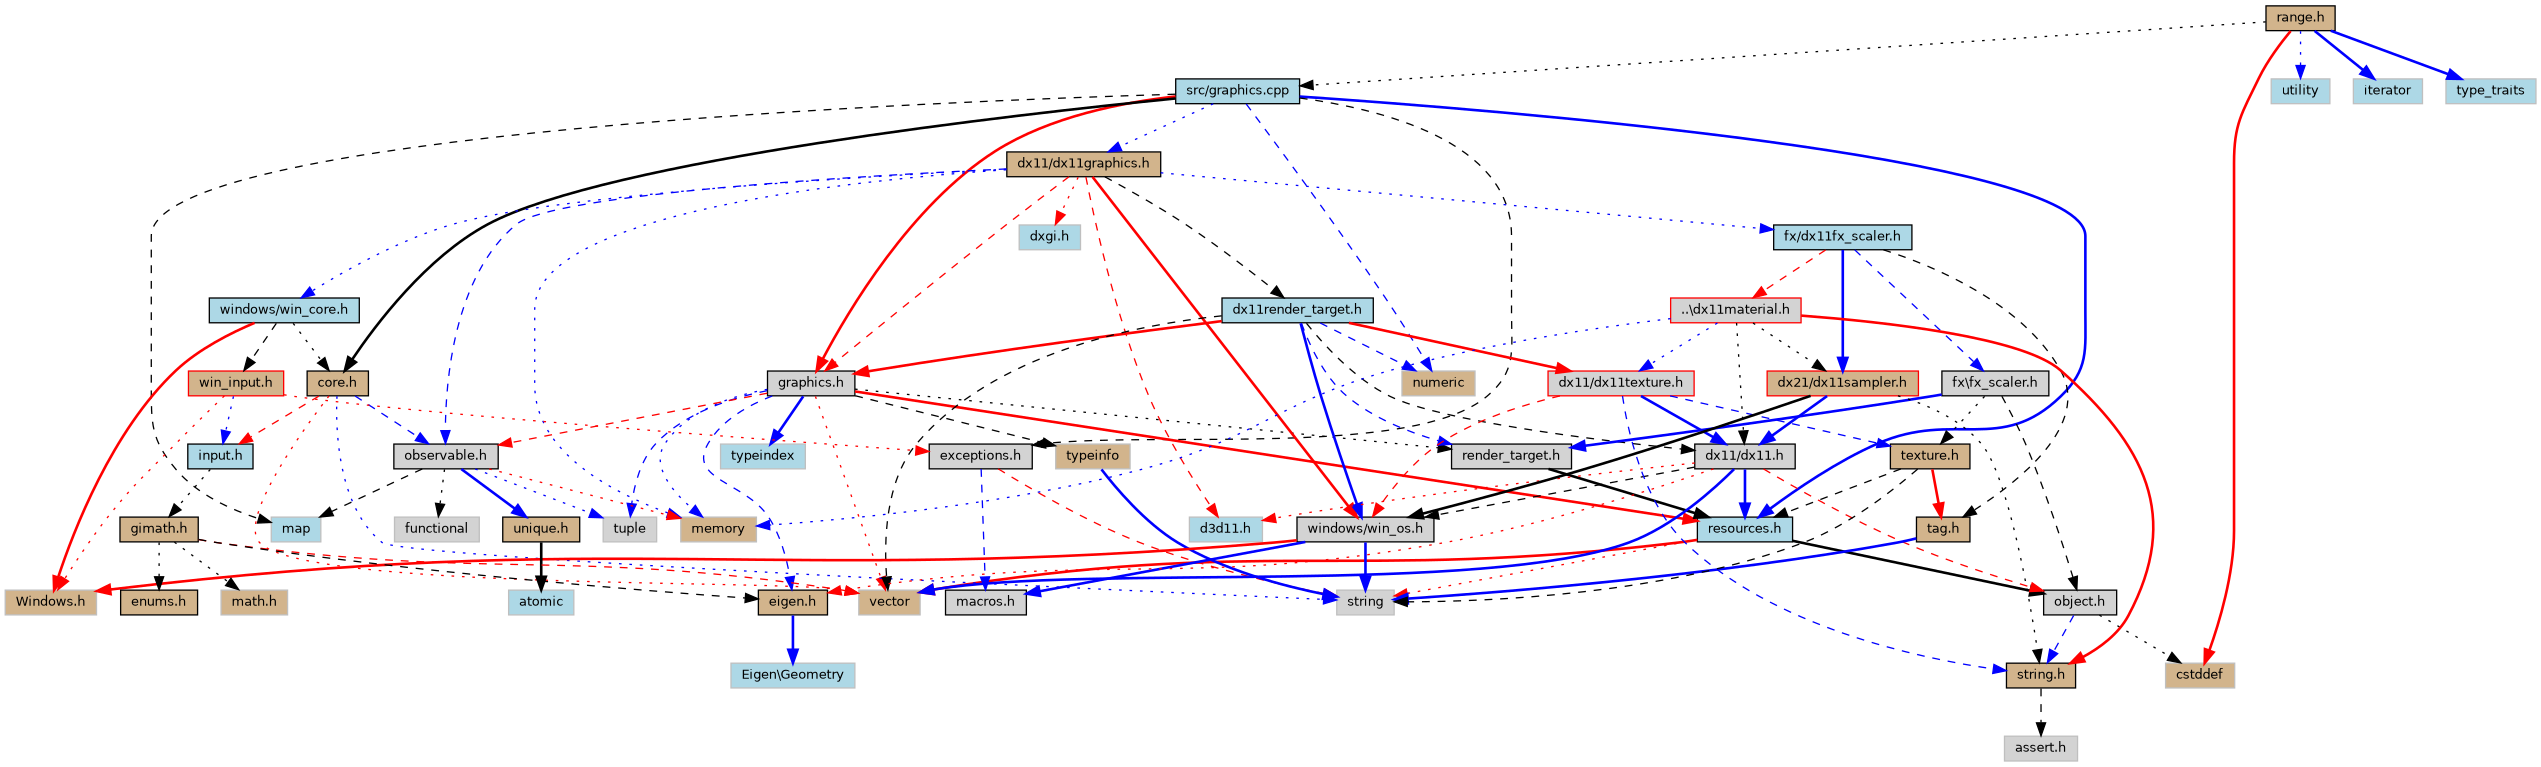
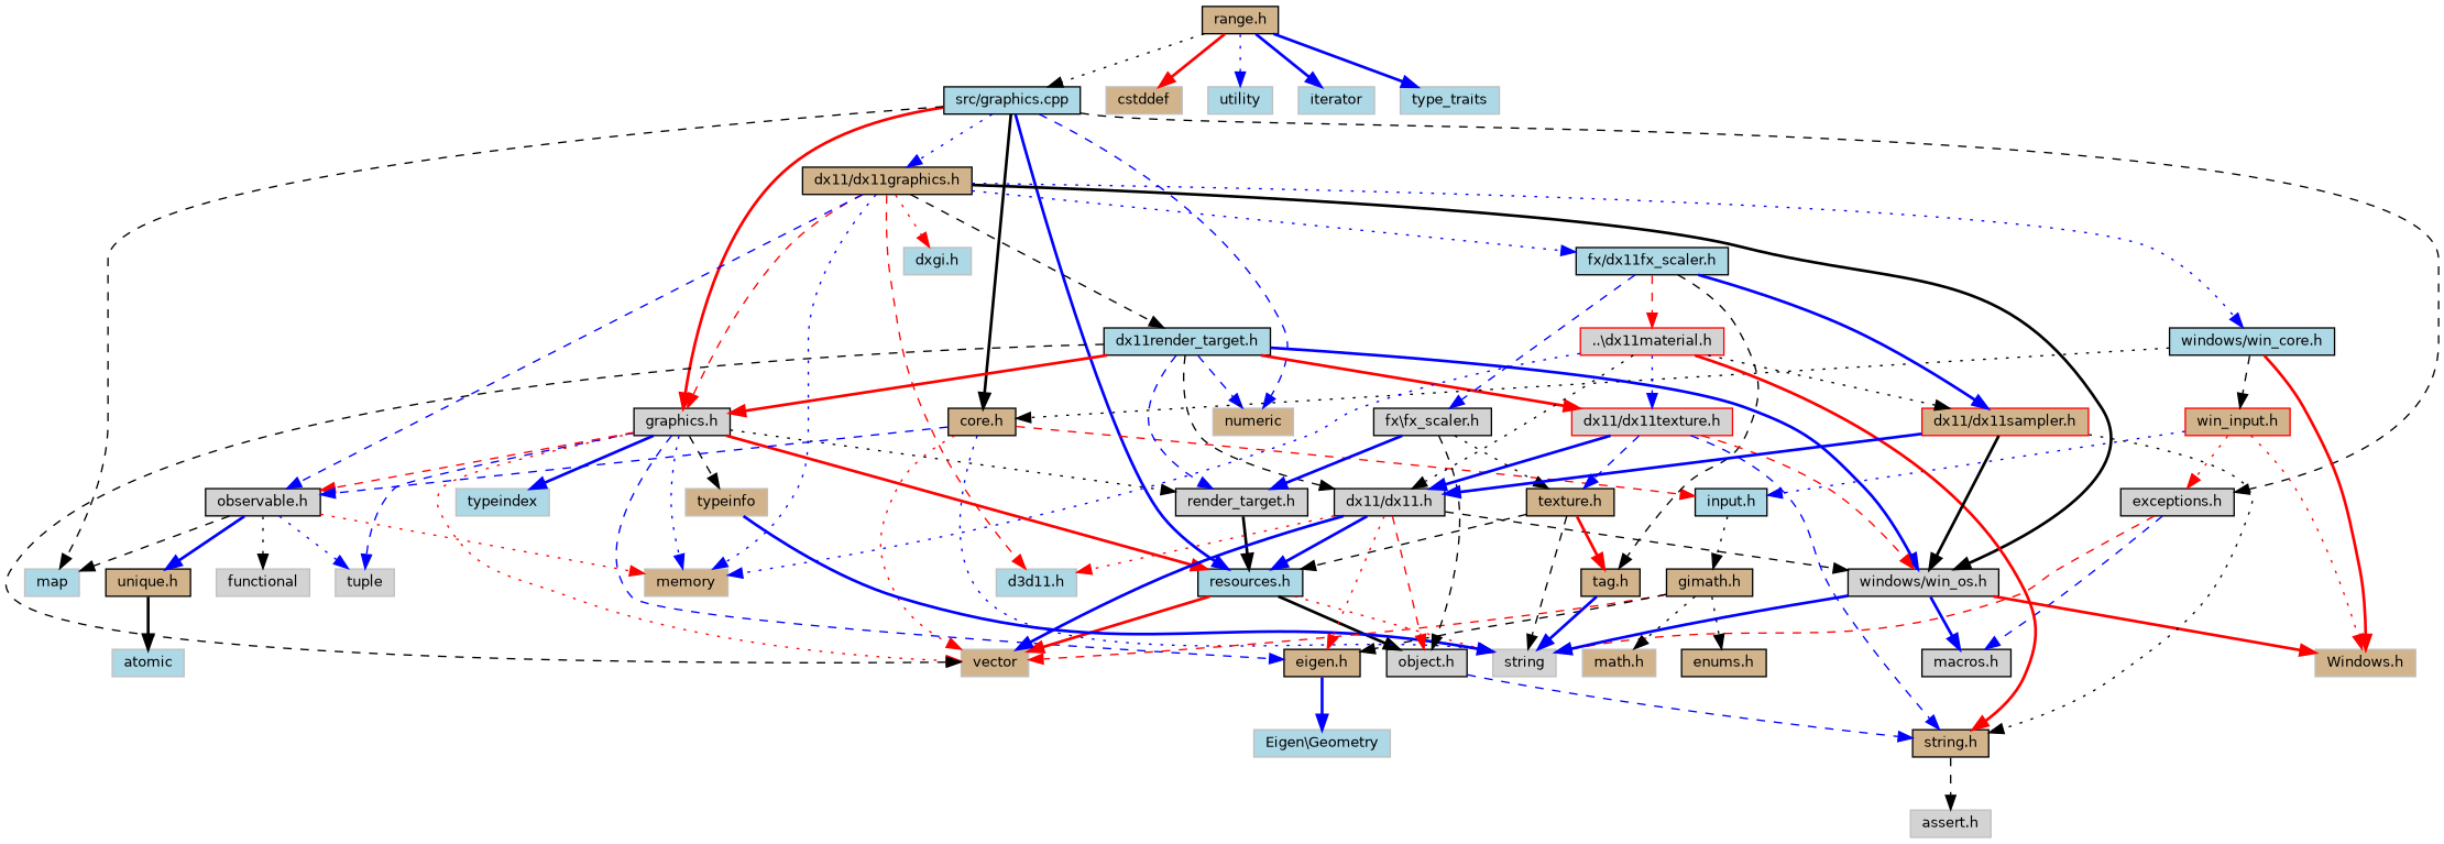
  digraph {
    node [color=black fillcolor=tan fontname=Helvetica fontsize=10 shape=record style=filled]
    edge [color=blue fontname=Helvetica fontsize=10 labelfontname=Helvetica labelfontsize=10 style=dashed]
    n1 [fillcolor=lightblue fontcolor=black height=0.2 label="src/graphics.cpp" width=0.4]
    n2 [fillcolor=lightgrey height=0.2 label="graphics.h" width=0.4]
    n3 [fillcolor=lightblue height=0.2 label="resources.h" width=0.4]
    n4 [color=grey75 fillcolor=lightblue height=0.2 label=map width=0.4]
    n5 [color=grey75 height=0.2 label=numeric width=0.4]
    n6 [fillcolor=lightgrey height=0.2 label="exceptions.h" width=0.4]
    n7 [height=0.2 label="core.h" width=0.4]
    n8 [height=0.2 label="dx11/dx11graphics.h" width=0.4]
    n9 [color=grey75 height=0.2 label=vector width=0.4]
    n10 [color=grey75 height=0.2 label=memory width=0.4]
    n11 [color=grey75 fillcolor=lightblue height=0.2 label=typeindex width=0.4]
    n12 [color=grey75 height=0.2 label=typeinfo width=0.4]
    n13 [color=grey75 fillcolor=lightgrey height=0.2 label=tuple width=0.4]
    n14 [fillcolor=lightgrey height=0.2 label="render_target.h" width=0.4]
    n15 [height=0.2 label="eigen.h" width=0.4]
    n16 [fillcolor=lightgrey height=0.2 label="observable.h" width=0.4]
    n17 [color=grey75 fillcolor=lightgrey height=0.2 label=string width=0.4]
    n18 [fillcolor=lightgrey height=0.2 label="object.h" width=0.4]
    n19 [fillcolor=lightgrey height=0.2 label="macros.h" width=0.4]
    n20 [fillcolor=lightblue height=0.2 label="input.h" width=0.4]
    n21 [height=0.2 label="range.h" width=0.4]
    n22 [color=grey75 height=0.2 label=cstddef width=0.4]
    n23 [color=grey75 fillcolor=lightblue height=0.2 label=utility width=0.4]
    n24 [color=grey75 fillcolor=lightblue height=0.2 label=iterator width=0.4]
    n25 [color=grey75 fillcolor=lightblue height=0.2 label=type_traits width=0.4]
    n26 [color=grey75 fillcolor=lightblue height=0.2 label="dxgi.h" width=0.4]
    n27 [color=grey75 fillcolor=lightblue height=0.2 label="d3d11.h" width=0.4]
    n28 [fillcolor=lightblue height=0.2 label="dx11render_target.h" width=0.4]
    n29 [fillcolor=lightgrey height=0.2 label="windows/win_os.h" width=0.4]
    n30 [fillcolor=lightblue height=0.2 label="windows/win_core.h" width=0.4]
    n31 [fillcolor=lightblue height=0.2 label="fx/dx11fx_scaler.h" width=0.4]
    n32 [color=grey75 fillcolor=lightblue height=0.2 label="Eigen\\Geometry" width=0.4]
    n33 [color=grey75 fillcolor=lightgrey height=0.2 label=functional width=0.4]
    n34 [height=0.2 label="unique.h" width=0.4]
    n35 [height=0.2 label="string.h" width=0.4]
    n36 [color=grey75 fillcolor=lightgrey height=0.2 label="assert.h" width=0.4]
    n37 [color=grey75 fillcolor=lightblue height=0.2 label=atomic width=0.4]
    n38 [height=0.2 label="gimath.h" width=0.4]
    n39 [color=grey75 height=0.2 label="math.h" width=0.4]
    n40 [height=0.2 label="enums.h" width=0.4]
    n41 [fillcolor=lightgrey height=0.2 label="dx11/dx11.h" width=0.4]
    n42 [color=red fillcolor=lightgrey height=0.2 label="dx11/dx11texture.h" width=0.4]
    n43 [color=grey75 height=0.2 label="Windows.h" width=0.4]
    n44 [color=red height=0.2 label="win_input.h" width=0.4]
    n45 [height=0.2 label="tag.h" width=0.4]
    n46 [fillcolor=lightgrey height=0.2 label="fx\\fx_scaler.h" width=0.4]
    n47 [color=red fillcolor=lightgrey height=0.2 label="..\\dx11material.h" width=0.4]
-   n48 [color=red height=0.2 label="dx21/dx11sampler.h" width=0.4]
+   n48 [color=red height=0.2 label="dx11/dx11sampler.h" width=0.4]
    n49 [height=0.2 label="texture.h" width=0.4]
    n1 -> n2 [color=red style=bold]
    n1 -> n3 [style=bold]
    n1 -> n4 [color=black]
    n1 -> n5
    n1 -> n6 [color=black]
    n1 -> n7 [color=black style=bold]
    n1 -> n8 [style=dotted]
    n2 -> n3 [color=red style=bold]
    n2 -> n9 [color=red style=dotted]
    n2 -> n10 [style=dotted]
    n2 -> n11 [style=bold]
    n2 -> n12 [color=black]
    n2 -> n13
    n2 -> n14 [color=black style=dotted]
    n2 -> n15
    n2 -> n16 [color=red]
    n3 -> n9 [color=red style=bold]
    n3 -> n17 [color=red style=dotted]
    n3 -> n18 [color=black style=bold]
    n6 -> n17 [color=red]
    n6 -> n19
    n7 -> n9 [color=red style=dotted]
    n7 -> n16
    n7 -> n17 [style=dotted]
    n7 -> n20 [color=red]
    n8 -> n2 [color=red]
    n8 -> n10 [style=dotted]
    n8 -> n16
    n8 -> n26 [color=red style=dotted]
    n8 -> n27 [color=red]
    n8 -> n28 [color=black]
-   n8 -> n29 [color=red style=bold]
+   n8 -> n29 [color=black style=bold]
    n8 -> n30 [style=dotted]
    n8 -> n31 [style=dotted]
    n12 -> n17 [style=bold]
    n14 -> n3 [color=black style=bold]
    n15 -> n32 [style=bold]
    n16 -> n4 [color=black]
    n16 -> n10 [color=red style=dotted]
    n16 -> n13 [style=dotted]
    n16 -> n33 [color=black style=dotted]
    n16 -> n34 [style=bold]
-   n18 -> n22 [color=black style=dotted]
    n18 -> n35
    n20 -> n38 [color=black style=dotted]
    n21 -> n1 [color=black style=dotted]
    n21 -> n22 [color=red style=bold]
    n21 -> n23 [style=dotted]
    n21 -> n24 [style=bold]
    n21 -> n25 [style=bold]
    n28 -> n2 [color=red style=bold]
    n28 -> n5
    n28 -> n9 [color=black]
    n28 -> n14
    n28 -> n29 [style=bold]
    n28 -> n41 [color=black]
    n28 -> n42 [color=red style=bold]
    n29 -> n17 [style=bold]
    n29 -> n19 [style=bold]
    n29 -> n43 [color=red style=bold]
    n30 -> n7 [color=black style=dotted]
    n30 -> n43 [color=red style=bold]
    n30 -> n44 [color=black]
    n31 -> n45 [color=black]
    n31 -> n46
    n31 -> n47 [color=red]
    n31 -> n48 [style=bold]
    n34 -> n37 [color=black style=bold]
    n35 -> n36 [color=black]
    n38 -> n9 [color=red]
    n38 -> n15 [color=black]
    n38 -> n39 [color=black style=dotted]
    n38 -> n40 [color=black style=dotted]
    n41 -> n3 [style=bold]
    n41 -> n9 [style=bold]
    n41 -> n15 [color=red style=dotted]
    n41 -> n18 [color=red]
    n41 -> n27 [color=red style=dotted]
    n41 -> n29 [color=black]
    n42 -> n29 [color=red]
    n42 -> n35
    n42 -> n41 [style=bold]
    n42 -> n49
    n44 -> n6 [color=red style=dotted]
    n44 -> n20 [style=dotted]
    n44 -> n43 [color=red style=dotted]
    n45 -> n17 [style=bold]
    n46 -> n14 [style=bold]
    n46 -> n18 [color=black]
    n46 -> n49 [color=black style=dotted]
    n47 -> n10 [style=dotted]
    n47 -> n35 [color=red style=bold]
    n47 -> n41 [color=black style=dotted]
    n47 -> n42 [style=dotted]
    n47 -> n48 [color=black style=dotted]
    n48 -> n29 [color=black style=bold]
    n48 -> n35 [color=black style=dotted]
    n48 -> n41 [style=bold]
    n49 -> n3 [color=black]
    n49 -> n17 [color=black]
    n49 -> n45 [color=red style=bold]
  }
